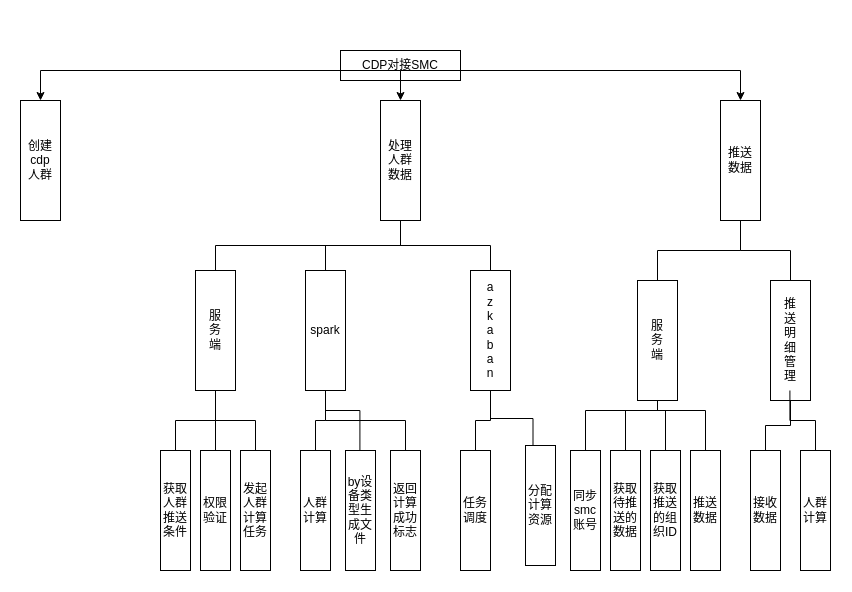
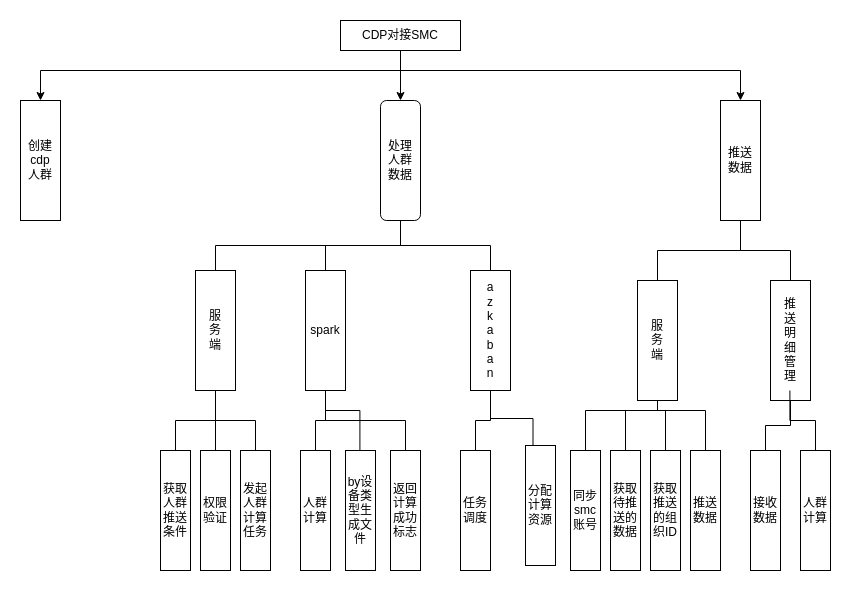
  <mxCell id="0" />
  <mxCell id="1" parent="0" />
- <mxCell id="2" value="CDP对接SMC" style="rounded=0;whiteSpace=wrap;html=1;" parent="1" vertex="1"><mxGeometry x="340" y="50" width="120" height="30" as="geometry" /></mxCell>
+ <mxCell id="2" value="CDP对接SMC" style="rounded=0;whiteSpace=wrap;html=1;" parent="1" vertex="1"><mxGeometry x="340" y="20" width="120" height="30" as="geometry" /></mxCell>
  <mxCell id="3" value="创建cdp&lt;br&gt;人群" style="rounded=0;whiteSpace=wrap;html=1;" parent="1" vertex="1"><mxGeometry x="20" y="100" width="40" height="120" as="geometry" /></mxCell>
  <mxCell id="4" value="推送&lt;br&gt;数据" style="rounded=0;whiteSpace=wrap;html=1;" parent="1" vertex="1"><mxGeometry x="720" y="100" width="40" height="120" as="geometry" /></mxCell>
- <mxCell id="5" value="处理&lt;br&gt;人群&lt;br&gt;数据" style="rounded=0;whiteSpace=wrap;html=1;" parent="1" vertex="1"><mxGeometry x="380" y="100" width="40" height="120" as="geometry" /></mxCell>
+ <mxCell id="5" value="处理&lt;br&gt;人群&lt;br&gt;数据" style="whiteSpace=wrap;html=1;rounded=1;" parent="1" vertex="1"><mxGeometry x="380" y="100" width="40" height="120" as="geometry" /></mxCell>
  <mxCell id="6" value="" style="endArrow=classic;html=1;rounded=0;exitX=0.5;exitY=1;exitDx=0;exitDy=0;entryX=0.5;entryY=0;entryDx=0;entryDy=0;" parent="1" source="2" target="3" edge="1"><mxGeometry width="50" height="50" relative="1" as="geometry"><mxPoint x="20" y="150" as="sourcePoint" /><mxPoint x="70" y="100" as="targetPoint" /><Array as="points"><mxPoint x="400" y="70" /><mxPoint x="40" y="70" /></Array></mxGeometry></mxCell>
  <mxCell id="7" value="" style="endArrow=classic;html=1;rounded=0;entryX=0.5;entryY=0;entryDx=0;entryDy=0;exitX=0.5;exitY=1;exitDx=0;exitDy=0;" parent="1" source="2" target="4" edge="1"><mxGeometry width="50" height="50" relative="1" as="geometry"><mxPoint x="250" y="60" as="sourcePoint" /><mxPoint x="280" y="160" as="targetPoint" /><Array as="points"><mxPoint x="400" y="70" /><mxPoint x="740" y="70" /></Array></mxGeometry></mxCell>
  <mxCell id="8" value="" style="endArrow=classic;html=1;rounded=0;entryX=0.5;entryY=0;entryDx=0;entryDy=0;exitX=0.5;exitY=1;exitDx=0;exitDy=0;" parent="1" source="2" target="5" edge="1"><mxGeometry width="50" height="50" relative="1" as="geometry"><mxPoint x="210" y="210" as="sourcePoint" /><mxPoint x="270" y="100" as="targetPoint" /></mxGeometry></mxCell>
  <mxCell id="9" value="a&lt;br&gt;z&lt;br&gt;k&lt;br&gt;a&lt;br&gt;b&lt;br&gt;a&lt;br&gt;n" style="rounded=0;whiteSpace=wrap;html=1;" parent="1" vertex="1"><mxGeometry x="470" y="270" width="40" height="120" as="geometry" /></mxCell>
  <mxCell id="10" value="推&lt;br&gt;送&lt;br&gt;明&lt;br&gt;细&lt;br&gt;管&lt;br&gt;理" style="rounded=0;whiteSpace=wrap;html=1;" parent="1" vertex="1"><mxGeometry x="770" y="280" width="40" height="120" as="geometry" /></mxCell>
  <mxCell id="11" value="spark" style="rounded=0;whiteSpace=wrap;html=1;" parent="1" vertex="1"><mxGeometry x="305" y="270" width="40" height="120" as="geometry" /></mxCell>
  <mxCell id="12" value="服&lt;br&gt;务&lt;br&gt;端" style="rounded=0;whiteSpace=wrap;html=1;" parent="1" vertex="1"><mxGeometry x="637" y="280" width="40" height="120" as="geometry" /></mxCell>
  <mxCell id="13" value="获取人群推送条件" style="rounded=0;whiteSpace=wrap;html=1;" parent="1" vertex="1"><mxGeometry x="160" y="450" width="30" height="120" as="geometry" /></mxCell>
  <mxCell id="14" value="权限验证" style="rounded=0;whiteSpace=wrap;html=1;" parent="1" vertex="1"><mxGeometry x="200" y="450" width="30" height="120" as="geometry" /></mxCell>
  <mxCell id="15" value="发起人群计算任务" style="rounded=0;whiteSpace=wrap;html=1;" parent="1" vertex="1"><mxGeometry x="240" y="450" width="30" height="120" as="geometry" /></mxCell>
  <mxCell id="16" value="人群计算" style="rounded=0;whiteSpace=wrap;html=1;" parent="1" vertex="1"><mxGeometry x="300" y="450" width="30" height="120" as="geometry" /></mxCell>
  <mxCell id="17" value="by设备类型生成文件" style="rounded=0;whiteSpace=wrap;html=1;" parent="1" vertex="1"><mxGeometry x="345" y="450" width="30" height="120" as="geometry" /></mxCell>
  <mxCell id="18" value="返回计算成功标志" style="rounded=0;whiteSpace=wrap;html=1;" parent="1" vertex="1"><mxGeometry x="390" y="450" width="30" height="120" as="geometry" /></mxCell>
  <mxCell id="19" value="任务调度" style="rounded=0;whiteSpace=wrap;html=1;" parent="1" vertex="1"><mxGeometry x="460" y="450" width="30" height="120" as="geometry" /></mxCell>
  <mxCell id="20" value="分配计算资源" style="rounded=0;whiteSpace=wrap;html=1;" parent="1" vertex="1"><mxGeometry x="525" y="445" width="30" height="120" as="geometry" /></mxCell>
  <mxCell id="21" value="同步smc账号" style="rounded=0;whiteSpace=wrap;html=1;" parent="1" vertex="1"><mxGeometry x="570" y="450" width="30" height="120" as="geometry" /></mxCell>
  <mxCell id="22" value="获取待推送的数据" style="rounded=0;whiteSpace=wrap;html=1;" parent="1" vertex="1"><mxGeometry x="610" y="450" width="30" height="120" as="geometry" /></mxCell>
  <mxCell id="23" value="获取推送的组织ID" style="rounded=0;whiteSpace=wrap;html=1;" parent="1" vertex="1"><mxGeometry x="650" y="450" width="30" height="120" as="geometry" /></mxCell>
  <mxCell id="24" value="推送数据" style="rounded=0;whiteSpace=wrap;html=1;" parent="1" vertex="1"><mxGeometry x="690" y="450" width="30" height="120" as="geometry" /></mxCell>
  <mxCell id="25" value="接收数据" style="rounded=0;whiteSpace=wrap;html=1;" parent="1" vertex="1"><mxGeometry x="750" y="450" width="30" height="120" as="geometry" /></mxCell>
  <mxCell id="26" value="人群计算" style="rounded=0;whiteSpace=wrap;html=1;" parent="1" vertex="1"><mxGeometry x="800" y="450" width="30" height="120" as="geometry" /></mxCell>
  <mxCell id="27" value="" style="endArrow=none;html=1;rounded=0;fontFamily=Helvetica;fontSize=12;entryX=0.5;entryY=1;entryDx=0;entryDy=0;exitX=0.5;exitY=0;exitDx=0;exitDy=0;edgeStyle=elbowEdgeStyle;elbow=vertical;" parent="1" source="11" target="5" edge="1"><mxGeometry width="50" height="50" relative="1" as="geometry"><mxPoint x="140" y="290" as="sourcePoint" /><mxPoint x="60" y="240" as="targetPoint" /></mxGeometry></mxCell>
  <mxCell id="28" value="" style="endArrow=none;html=1;rounded=0;fontFamily=Helvetica;fontSize=12;exitX=0.5;exitY=1;exitDx=0;exitDy=0;entryX=0.5;entryY=0;entryDx=0;entryDy=0;edgeStyle=elbowEdgeStyle;elbow=vertical;" parent="1" source="5" target="9" edge="1"><mxGeometry width="50" height="50" relative="1" as="geometry"><mxPoint x="150" y="300" as="sourcePoint" /><mxPoint x="40" y="220" as="targetPoint" /></mxGeometry></mxCell>
  <mxCell id="29" value="" style="endArrow=none;html=1;rounded=0;fontFamily=Helvetica;fontSize=12;entryX=0.5;entryY=1;entryDx=0;entryDy=0;exitX=0.5;exitY=0;exitDx=0;exitDy=0;edgeStyle=elbowEdgeStyle;elbow=vertical;" parent="1" source="12" target="4" edge="1"><mxGeometry width="50" height="50" relative="1" as="geometry"><mxPoint x="160" y="310" as="sourcePoint" /><mxPoint x="80" y="260" as="targetPoint" /></mxGeometry></mxCell>
  <mxCell id="30" value="" style="endArrow=none;html=1;rounded=0;fontFamily=Helvetica;fontSize=12;entryX=0.5;entryY=1;entryDx=0;entryDy=0;exitX=0.5;exitY=0;exitDx=0;exitDy=0;edgeStyle=elbowEdgeStyle;elbow=vertical;" parent="1" source="10" target="4" edge="1"><mxGeometry width="50" height="50" relative="1" as="geometry"><mxPoint x="170" y="320" as="sourcePoint" /><mxPoint x="90" y="270" as="targetPoint" /></mxGeometry></mxCell>
  <mxCell id="31" value="" style="endArrow=none;html=1;rounded=0;fontFamily=Helvetica;fontSize=12;entryX=0.5;entryY=1;entryDx=0;entryDy=0;exitX=0.5;exitY=0;exitDx=0;exitDy=0;edgeStyle=elbowEdgeStyle;elbow=vertical;" parent="1" source="13" edge="1" target="45"><mxGeometry width="50" height="50" relative="1" as="geometry"><mxPoint x="250" y="450" as="sourcePoint" /><mxPoint x="320" y="390" as="targetPoint" /></mxGeometry></mxCell>
  <mxCell id="32" value="" style="endArrow=none;html=1;rounded=0;fontFamily=Helvetica;fontSize=12;edgeStyle=elbowEdgeStyle;elbow=vertical;entryX=0.5;entryY=1;entryDx=0;entryDy=0;exitX=0.5;exitY=0;exitDx=0;exitDy=0;" parent="1" target="45" edge="1" source="14"><mxGeometry width="50" height="50" relative="1" as="geometry"><mxPoint x="269.41" y="450" as="sourcePoint" /><mxPoint x="269.41" y="390" as="targetPoint" /></mxGeometry></mxCell>
  <mxCell id="33" value="" style="endArrow=none;html=1;rounded=0;fontFamily=Helvetica;fontSize=12;edgeStyle=elbowEdgeStyle;elbow=vertical;entryX=0.5;entryY=1;entryDx=0;entryDy=0;exitX=0.5;exitY=0;exitDx=0;exitDy=0;" parent="1" target="45" edge="1" source="15"><mxGeometry width="50" height="50" relative="1" as="geometry"><mxPoint x="299.41" y="450" as="sourcePoint" /><mxPoint x="299.41" y="390" as="targetPoint" /></mxGeometry></mxCell>
  <mxCell id="34" value="" style="endArrow=none;html=1;rounded=0;fontFamily=Helvetica;fontSize=12;edgeStyle=elbowEdgeStyle;elbow=vertical;exitX=0.5;exitY=0;exitDx=0;exitDy=0;entryX=0.5;entryY=1;entryDx=0;entryDy=0;" parent="1" edge="1" target="11" source="16"><mxGeometry width="50" height="50" relative="1" as="geometry"><mxPoint x="330" y="450" as="sourcePoint" /><mxPoint x="320" y="380" as="targetPoint" /></mxGeometry></mxCell>
  <mxCell id="35" value="" style="endArrow=none;html=1;rounded=0;fontFamily=Helvetica;fontSize=12;edgeStyle=elbowEdgeStyle;elbow=vertical;entryX=0.5;entryY=1;entryDx=0;entryDy=0;" parent="1" edge="1" target="11"><mxGeometry width="50" height="50" relative="1" as="geometry"><mxPoint x="359.41" y="450" as="sourcePoint" /><mxPoint x="320" y="390" as="targetPoint" /><Array as="points"><mxPoint x="340" y="410" /></Array></mxGeometry></mxCell>
  <mxCell id="36" value="" style="endArrow=none;html=1;rounded=0;fontFamily=Helvetica;fontSize=12;edgeStyle=elbowEdgeStyle;elbow=vertical;entryX=0.5;entryY=1;entryDx=0;entryDy=0;exitX=0.5;exitY=0;exitDx=0;exitDy=0;" parent="1" target="11" edge="1" source="18"><mxGeometry width="50" height="50" relative="1" as="geometry"><mxPoint x="389.41" y="450" as="sourcePoint" /><mxPoint x="389.41" y="390" as="targetPoint" /></mxGeometry></mxCell>
  <mxCell id="37" value="" style="endArrow=none;html=1;rounded=0;fontFamily=Helvetica;fontSize=12;edgeStyle=elbowEdgeStyle;elbow=vertical;entryX=0.5;entryY=1;entryDx=0;entryDy=0;exitX=0.5;exitY=0;exitDx=0;exitDy=0;" parent="1" target="9" edge="1" source="19"><mxGeometry width="50" height="50" relative="1" as="geometry"><mxPoint x="419.41" y="450" as="sourcePoint" /><mxPoint x="419.41" y="390" as="targetPoint" /></mxGeometry></mxCell>
  <mxCell id="38" value="" style="endArrow=none;html=1;rounded=0;fontFamily=Helvetica;fontSize=12;edgeStyle=elbowEdgeStyle;elbow=vertical;entryX=0.5;entryY=1;entryDx=0;entryDy=0;exitX=0.25;exitY=0;exitDx=0;exitDy=0;" parent="1" target="9" edge="1" source="20"><mxGeometry width="50" height="50" relative="1" as="geometry"><mxPoint x="449.41" y="450" as="sourcePoint" /><mxPoint x="449.41" y="390" as="targetPoint" /></mxGeometry></mxCell>
  <mxCell id="39" value="" style="endArrow=none;html=1;rounded=0;fontFamily=Helvetica;fontSize=12;edgeStyle=elbowEdgeStyle;elbow=vertical;entryX=0.5;entryY=1;entryDx=0;entryDy=0;exitX=0.5;exitY=0;exitDx=0;exitDy=0;" parent="1" target="12" edge="1" source="21"><mxGeometry width="50" height="50" relative="1" as="geometry"><mxPoint x="609.41" y="450" as="sourcePoint" /><mxPoint x="609.41" y="390" as="targetPoint" /><Array as="points"><mxPoint x="650" y="410" /></Array></mxGeometry></mxCell>
  <mxCell id="40" value="" style="endArrow=none;html=1;rounded=0;fontFamily=Helvetica;fontSize=12;edgeStyle=elbowEdgeStyle;elbow=vertical;entryX=0.5;entryY=1;entryDx=0;entryDy=0;exitX=0.5;exitY=0;exitDx=0;exitDy=0;" parent="1" target="12" edge="1" source="22"><mxGeometry width="50" height="50" relative="1" as="geometry"><mxPoint x="639.41" y="450" as="sourcePoint" /><mxPoint x="639.41" y="390" as="targetPoint" /><Array as="points"><mxPoint x="660" y="410" /></Array></mxGeometry></mxCell>
  <mxCell id="41" value="" style="endArrow=none;html=1;rounded=0;fontFamily=Helvetica;fontSize=12;edgeStyle=elbowEdgeStyle;elbow=vertical;entryX=0.5;entryY=1;entryDx=0;entryDy=0;exitX=0.5;exitY=0;exitDx=0;exitDy=0;" parent="1" target="12" edge="1" source="23"><mxGeometry width="50" height="50" relative="1" as="geometry"><mxPoint x="669.41" y="450" as="sourcePoint" /><mxPoint x="669.41" y="390" as="targetPoint" /><Array as="points"><mxPoint x="680" y="410" /></Array></mxGeometry></mxCell>
  <mxCell id="42" value="" style="endArrow=none;html=1;rounded=0;fontFamily=Helvetica;fontSize=12;edgeStyle=elbowEdgeStyle;elbow=vertical;entryX=0.5;entryY=1;entryDx=0;entryDy=0;exitX=0.5;exitY=0;exitDx=0;exitDy=0;" parent="1" target="12" edge="1" source="24"><mxGeometry width="50" height="50" relative="1" as="geometry"><mxPoint x="699.41" y="450" as="sourcePoint" /><mxPoint x="699.41" y="390" as="targetPoint" /><Array as="points"><mxPoint x="690" y="410" /></Array></mxGeometry></mxCell>
  <mxCell id="43" value="" style="endArrow=none;html=1;rounded=0;fontFamily=Helvetica;fontSize=12;edgeStyle=elbowEdgeStyle;elbow=vertical;entryX=0.5;entryY=1;entryDx=0;entryDy=0;exitX=0.5;exitY=0;exitDx=0;exitDy=0;" parent="1" target="10" edge="1" source="25"><mxGeometry width="50" height="50" relative="1" as="geometry"><mxPoint x="729.41" y="450" as="sourcePoint" /><mxPoint x="729.41" y="390" as="targetPoint" /></mxGeometry></mxCell>
  <mxCell id="44" value="" style="endArrow=none;html=1;rounded=0;fontFamily=Helvetica;fontSize=12;edgeStyle=elbowEdgeStyle;elbow=vertical;exitX=0.5;exitY=0;exitDx=0;exitDy=0;" parent="1" edge="1" source="26"><mxGeometry width="50" height="50" relative="1" as="geometry"><mxPoint x="789.41" y="450" as="sourcePoint" /><mxPoint x="789.41" y="390" as="targetPoint" /><Array as="points" /></mxGeometry></mxCell>
  <mxCell id="45" value="服&lt;br&gt;务&lt;br&gt;端" style="rounded=0;whiteSpace=wrap;html=1;" vertex="1" parent="1"><mxGeometry x="195" y="270" width="40" height="120" as="geometry" /></mxCell>
  <mxCell id="46" value="" style="endArrow=none;html=1;rounded=0;elbow=vertical;entryX=0.5;entryY=1;entryDx=0;entryDy=0;exitX=0.5;exitY=0;exitDx=0;exitDy=0;edgeStyle=elbowEdgeStyle;" edge="1" parent="1" source="45" target="5"><mxGeometry width="50" height="50" relative="1" as="geometry"><mxPoint x="340" y="340" as="sourcePoint" /><mxPoint x="390" y="290" as="targetPoint" /></mxGeometry></mxCell>
